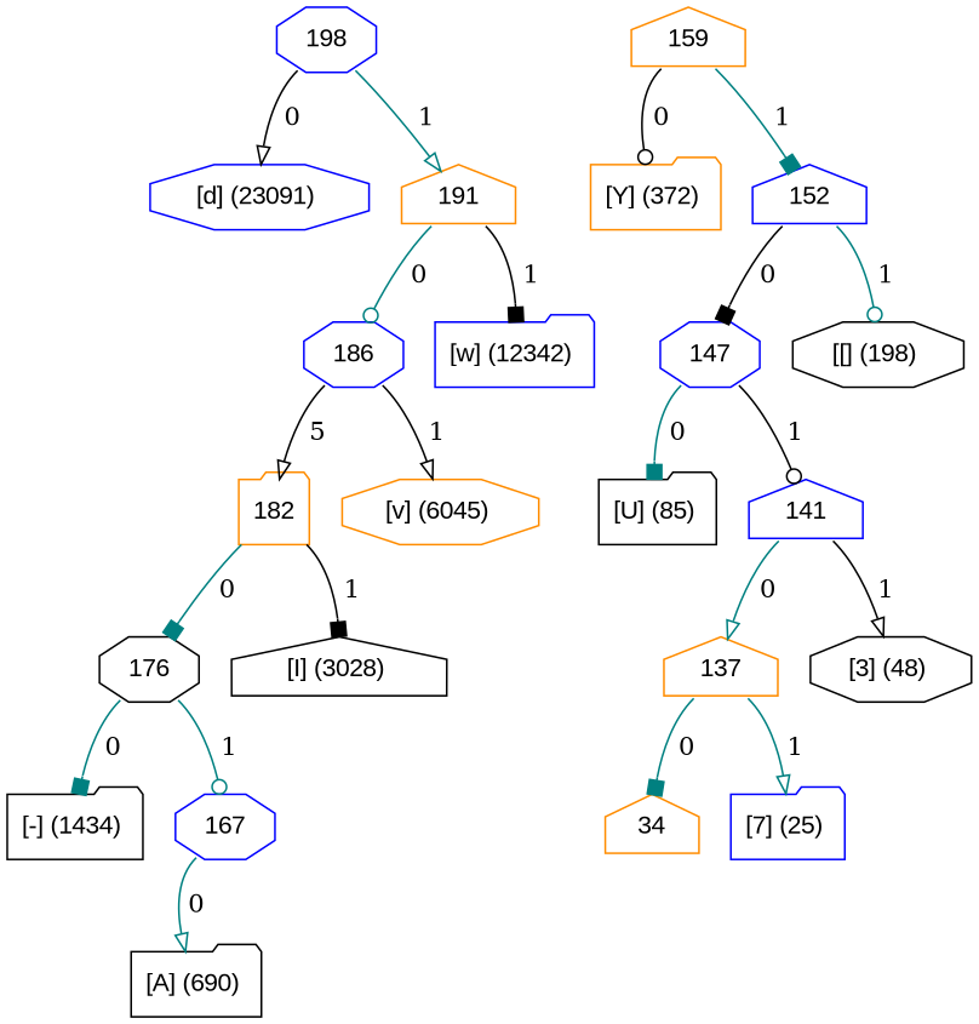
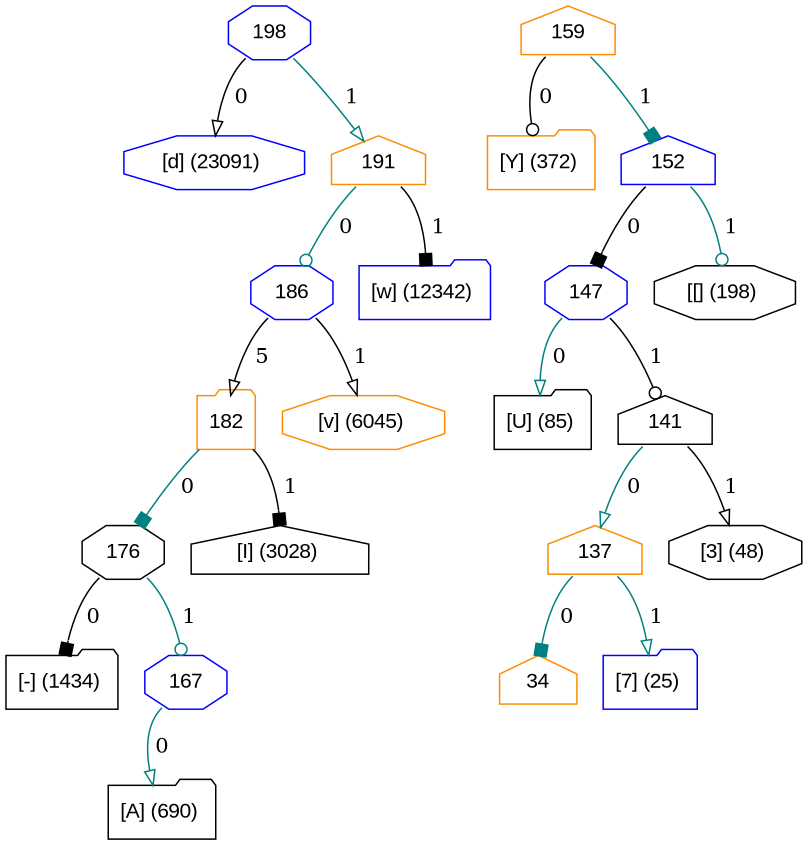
  digraph {
    node [color=blue fontname=Arial shape=octagon]
    edge [arrowhead=onormal color=teal tailport=sw]
    n1 [label="[d] (23091) " width=0.5]
    198 [width=0.5]
    n3 [color=darkorange label=191 shape=house width=0.5]
    n4 [label="[w] (12342) " shape=folder width=0.5]
    n5 [label=186 width=0.5]
    n6 [color=darkorange label="[v] (6045) " width=0.5]
    n7 [color=darkorange label=182 shape=folder width=0.5]
    n8 [color=black label="[I] (3028) " shape=house width=0.5]
    n9 [color=black label=176 width=0.5]
    n10 [color=black label="[-] (1434) " shape=folder width=0.5]
    n11 [label=167 width=0.5]
    n12 [color=black label="[A] (690) " shape=folder width=0.5]
    n13 [color=darkorange label=159 shape=house width=0.5]
    n14 [color=darkorange label="[Y] (372) " shape=folder width=0.5]
    n15 [label=152 shape=house width=0.5]
    n16 [color=black label="[[] (198) " width=0.5]
    n17 [label=147 width=0.5]
    n18 [color=black label="[U] (85) " shape=folder width=0.5]
-   n19 [label=141 shape=house width=0.5]
+   n19 [color=black label=141 shape=house width=0.5]
    n20 [color=black label="[3] (48) " width=0.5]
    n21 [color=darkorange label=137 shape=house width=0.5]
    n22 [color=darkorange label=34 shape=house width=0.5]
    n23 [label="[7] (25) " shape=folder width=0.5]
    198 -> n1 [color=black label=" 0"]
    198 -> n3 [label=" 1" tailport=se]
    n3 -> n4 [arrowhead=box color=black label=" 1" tailport=se]
    n3 -> n5 [arrowhead=odot label=" 0"]
    n5 -> n6 [color=black label=" 1" tailport=se]
    n5 -> n7 [color=black label=" 5"]
    n7 -> n8 [arrowhead=box color=black label=" 1" tailport=se]
    n7 -> n9 [arrowhead=box label=" 0"]
-   n9 -> n10 [arrowhead=box label=" 0"]
+   n9 -> n10 [arrowhead=box color=black label=" 0"]
    n9 -> n11 [arrowhead=odot label=" 1" tailport=se]
    n11 -> n12 [label=" 0"]
    n13 -> n14 [arrowhead=odot color=black label=" 0"]
    n13 -> n15 [arrowhead=box label=" 1" tailport=se]
    n15 -> n16 [arrowhead=odot label=" 1" tailport=se]
    n15 -> n17 [arrowhead=box color=black label=" 0"]
-   n17 -> n18 [arrowhead=box label=" 0"]
+   n17 -> n18 [label=" 0"]
    n17 -> n19 [arrowhead=odot color=black label=" 1" tailport=se]
    n19 -> n20 [color=black label=" 1" tailport=se]
    n19 -> n21 [label=" 0"]
    n21 -> n22 [arrowhead=box label=" 0"]
    n21 -> n23 [label=" 1" tailport=se]
  }
